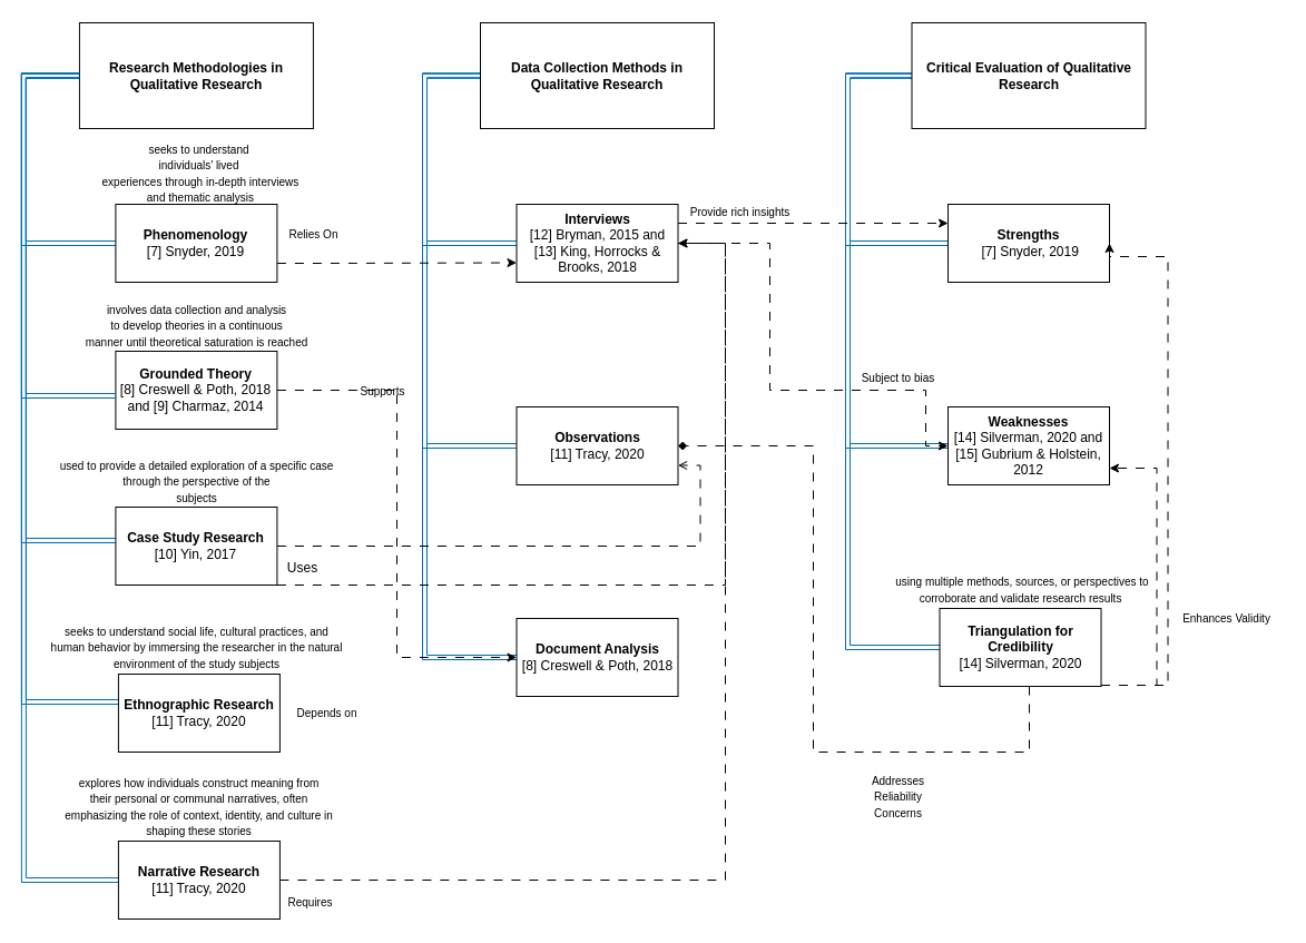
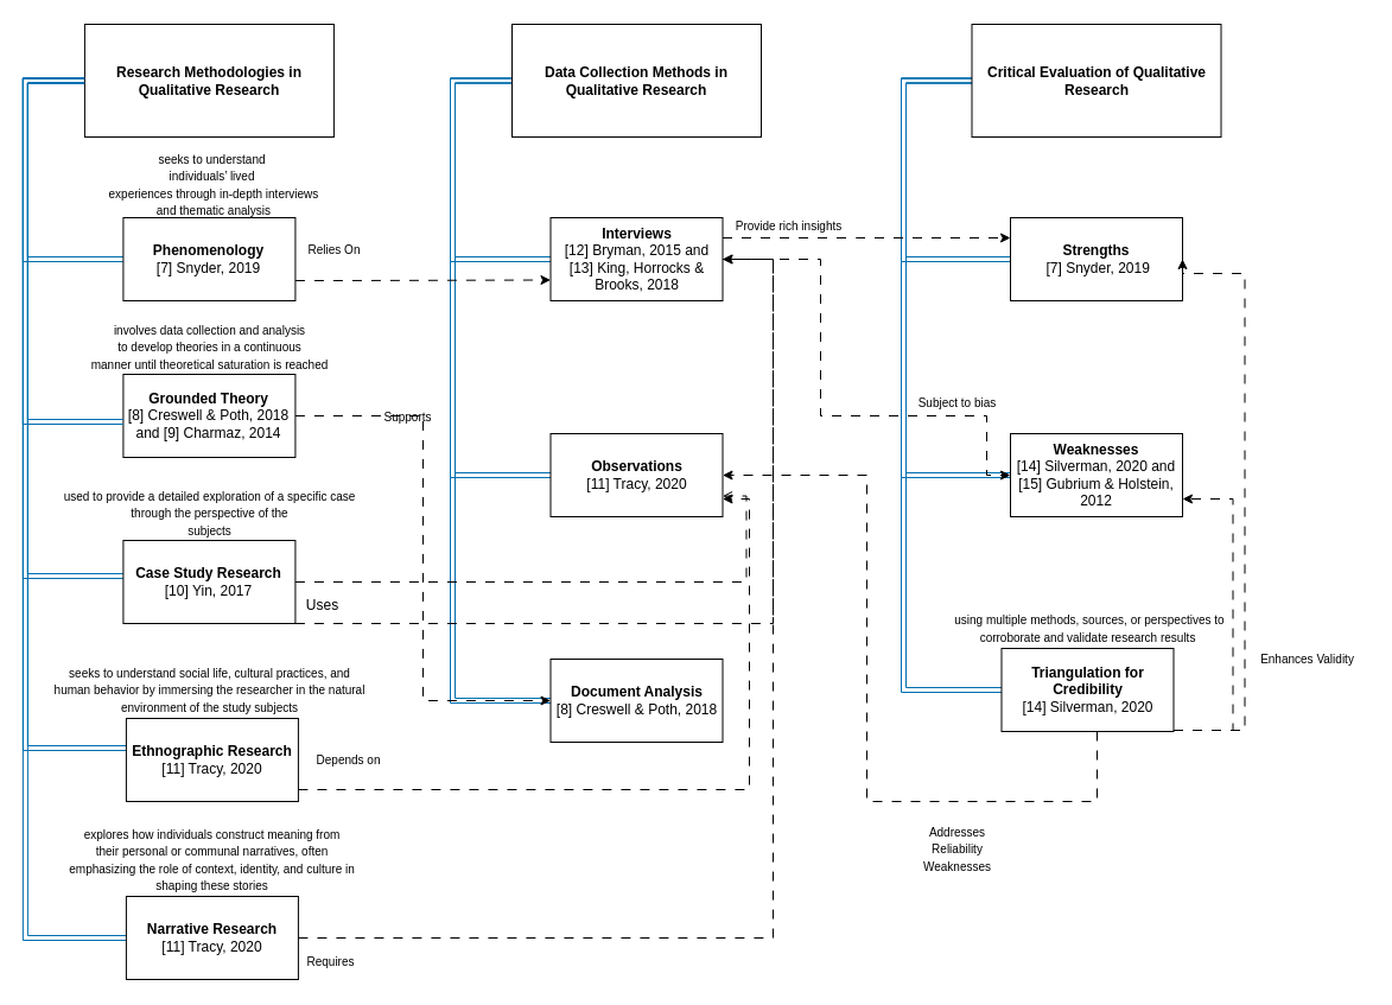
  <mxCell id="0" />
  <mxCell id="1" parent="0" />
  <mxCell id="2" style="edgeStyle=orthogonalEdgeStyle;rounded=0;orthogonalLoop=1;jettySize=auto;html=1;entryX=0;entryY=0.5;entryDx=0;entryDy=0;shape=link;fillColor=#1ba1e2;strokeColor=#006EAF;" parent="1" source="5" target="46" edge="1"><mxGeometry relative="1" as="geometry"><Array as="points"><mxPoint x="20.92" y="67" /><mxPoint x="20.92" y="218" /></Array></mxGeometry></mxCell>
  <mxCell id="3" style="edgeStyle=orthogonalEdgeStyle;rounded=0;orthogonalLoop=1;jettySize=auto;html=1;shape=link;fillColor=#1ba1e2;strokeColor=#006EAF;" parent="1" source="5" target="19" edge="1"><mxGeometry relative="1" as="geometry"><Array as="points"><mxPoint x="20.92" y="67" /><mxPoint x="20.92" y="485" /></Array></mxGeometry></mxCell>
  <mxCell id="4" style="edgeStyle=orthogonalEdgeStyle;rounded=0;orthogonalLoop=1;jettySize=auto;html=1;entryX=0;entryY=0.5;entryDx=0;entryDy=0;fillColor=#1ba1e2;strokeColor=#006EAF;shape=link;" parent="1" source="5" target="22" edge="1"><mxGeometry relative="1" as="geometry"><Array as="points"><mxPoint x="20.92" y="67" /><mxPoint x="20.92" y="790" /></Array></mxGeometry></mxCell>
  <mxCell id="5" value="&lt;span style=&quot;font-size: 12px;&quot;&gt;&lt;b&gt;Research Methodologies in Qualitative Research&lt;/b&gt;&lt;/span&gt;" style="rounded=0;whiteSpace=wrap;html=1;" parent="1" vertex="1"><mxGeometry x="70.92" y="20" width="210" height="95" as="geometry" /></mxCell>
  <mxCell id="6" style="edgeStyle=orthogonalEdgeStyle;rounded=0;orthogonalLoop=1;jettySize=auto;html=1;fillColor=#1ba1e2;strokeColor=#006EAF;shape=link;" parent="1" source="9" target="26" edge="1"><mxGeometry relative="1" as="geometry"><Array as="points"><mxPoint x="381" y="67.5" /><mxPoint x="381" y="218" /></Array></mxGeometry></mxCell>
  <mxCell id="7" style="edgeStyle=orthogonalEdgeStyle;rounded=0;orthogonalLoop=1;jettySize=auto;html=1;shape=link;fillColor=#1ba1e2;strokeColor=#006EAF;" parent="1" source="9" target="23" edge="1"><mxGeometry relative="1" as="geometry"><Array as="points"><mxPoint x="381" y="67.5" /><mxPoint x="381" y="400" /></Array></mxGeometry></mxCell>
  <mxCell id="8" style="edgeStyle=orthogonalEdgeStyle;rounded=0;orthogonalLoop=1;jettySize=auto;html=1;entryX=0;entryY=0.5;entryDx=0;entryDy=0;shape=link;fillColor=#1ba1e2;strokeColor=#006EAF;" parent="1" source="9" target="27" edge="1"><mxGeometry relative="1" as="geometry"><Array as="points"><mxPoint x="381" y="67" /><mxPoint x="381" y="590" /></Array></mxGeometry></mxCell>
  <mxCell id="9" value="&lt;b&gt;Data Collection Methods in Qualitative Research&lt;/b&gt;" style="rounded=0;whiteSpace=wrap;html=1;" parent="1" vertex="1"><mxGeometry x="431" y="20" width="210" height="95" as="geometry" /></mxCell>
  <mxCell id="10" style="edgeStyle=orthogonalEdgeStyle;rounded=0;orthogonalLoop=1;jettySize=auto;html=1;entryX=0;entryY=0.5;entryDx=0;entryDy=0;dashed=1;dashPattern=8 8;" parent="1" source="11" target="27" edge="1"><mxGeometry relative="1" as="geometry" /></mxCell>
  <mxCell id="11" value="&lt;b&gt;Grounded Theory&lt;/b&gt;&lt;div&gt;&lt;span style=&quot;&quot; data-end=&quot;680&quot; data-start=&quot;651&quot;&gt;[8] Creswell &amp;amp; Poth, 2018&lt;/span&gt; and &lt;span style=&quot;&quot; data-end=&quot;706&quot; data-start=&quot;685&quot;&gt;[9] Charmaz, 2014&lt;/span&gt;&lt;/div&gt;" style="rounded=0;whiteSpace=wrap;html=1;" parent="1" vertex="1"><mxGeometry x="103.42" y="315" width="145" height="70" as="geometry" /></mxCell>
  <mxCell id="12" style="edgeStyle=orthogonalEdgeStyle;rounded=0;orthogonalLoop=1;jettySize=auto;html=1;entryX=0;entryY=0.5;entryDx=0;entryDy=0;shape=link;fillColor=#1ba1e2;strokeColor=#006EAF;" parent="1" source="15" target="29" edge="1"><mxGeometry relative="1" as="geometry"><Array as="points"><mxPoint x="761" y="67" /><mxPoint x="761" y="218" /></Array></mxGeometry></mxCell>
  <mxCell id="13" style="edgeStyle=orthogonalEdgeStyle;rounded=0;orthogonalLoop=1;jettySize=auto;html=1;entryX=0;entryY=0.5;entryDx=0;entryDy=0;shape=link;fillColor=#1ba1e2;strokeColor=#006EAF;" parent="1" source="15" target="28" edge="1"><mxGeometry relative="1" as="geometry"><Array as="points"><mxPoint x="761" y="67" /><mxPoint x="761" y="400" /></Array></mxGeometry></mxCell>
  <mxCell id="14" style="edgeStyle=orthogonalEdgeStyle;rounded=0;orthogonalLoop=1;jettySize=auto;html=1;entryX=0;entryY=0.5;entryDx=0;entryDy=0;fillColor=#1ba1e2;strokeColor=#006EAF;shape=link;" parent="1" source="15" target="33" edge="1"><mxGeometry relative="1" as="geometry"><Array as="points"><mxPoint x="761" y="67" /><mxPoint x="761" y="581" /></Array></mxGeometry></mxCell>
  <mxCell id="15" value="&lt;b&gt;Critical Evaluation of Qualitative Research&lt;/b&gt;" style="rounded=0;whiteSpace=wrap;html=1;" parent="1" vertex="1"><mxGeometry x="818.5" y="20" width="210" height="95" as="geometry" /></mxCell>
  <mxCell id="16" style="edgeStyle=orthogonalEdgeStyle;rounded=0;orthogonalLoop=1;jettySize=auto;html=1;entryX=0;entryY=0.75;entryDx=0;entryDy=0;dashed=1;dashPattern=8 8;" parent="1" source="46" target="26" edge="1"><mxGeometry relative="1" as="geometry"><Array as="points"><mxPoint x="291" y="236" /><mxPoint x="291" y="236" /></Array></mxGeometry></mxCell>
  <mxCell id="17" style="edgeStyle=orthogonalEdgeStyle;rounded=0;orthogonalLoop=1;jettySize=auto;html=1;entryX=1;entryY=0.5;entryDx=0;entryDy=0;dashed=1;dashPattern=8 8;" parent="1" source="19" target="26" edge="1"><mxGeometry relative="1" as="geometry"><Array as="points"><mxPoint x="651" y="525" /><mxPoint x="651" y="218" /></Array></mxGeometry></mxCell>
  <mxCell id="18" style="edgeStyle=orthogonalEdgeStyle;rounded=0;orthogonalLoop=1;jettySize=auto;html=1;entryX=1;entryY=0.75;entryDx=0;entryDy=0;dashed=1;dashPattern=8 8;endArrow=open;" parent="1" source="19" target="23" edge="1"><mxGeometry relative="1" as="geometry" /></mxCell>
  <mxCell id="19" value="&lt;b&gt;Case Study Research&lt;/b&gt;&lt;div&gt;[10] Yin, 2017&lt;/div&gt;" style="rounded=0;whiteSpace=wrap;html=1;" parent="1" vertex="1"><mxGeometry x="103.42" y="455" width="145" height="70" as="geometry" /></mxCell>
+ <mxCell id="20" style="edgeStyle=orthogonalEdgeStyle;rounded=0;orthogonalLoop=1;jettySize=auto;html=1;dashed=1;dashPattern=8 8;" parent="1" source="44" target="23" edge="1"><mxGeometry relative="1" as="geometry"><Array as="points"><mxPoint x="631" y="665" /><mxPoint x="631" y="420" /></Array></mxGeometry></mxCell>
  <mxCell id="21" style="edgeStyle=orthogonalEdgeStyle;rounded=0;orthogonalLoop=1;jettySize=auto;html=1;entryX=1;entryY=0.5;entryDx=0;entryDy=0;dashed=1;dashPattern=8 8;" parent="1" source="22" target="26" edge="1"><mxGeometry relative="1" as="geometry"><Array as="points"><mxPoint x="651" y="790" /><mxPoint x="651" y="218" /></Array></mxGeometry></mxCell>
  <mxCell id="22" value="&lt;b&gt;Narrative Research&lt;/b&gt;&lt;br&gt;&lt;div style=&quot;&quot;&gt;&lt;span style=&quot;font-size: 12px;&quot;&gt;[11] Tracy, 2020&lt;/span&gt;&lt;/div&gt;" style="rounded=0;whiteSpace=wrap;html=1;" parent="1" vertex="1"><mxGeometry x="105.92" y="755" width="145" height="70" as="geometry" /></mxCell>
  <mxCell id="23" value="&lt;b&gt;Observations&lt;/b&gt;&lt;br&gt;&lt;span style=&quot;font-size: 12px;&quot;&gt;[11] Tracy, 2020&lt;/span&gt;" style="rounded=0;whiteSpace=wrap;html=1;" parent="1" vertex="1"><mxGeometry x="463.5" y="365" width="145" height="70" as="geometry" /></mxCell>
  <mxCell id="24" style="edgeStyle=orthogonalEdgeStyle;rounded=0;orthogonalLoop=1;jettySize=auto;html=1;dashed=1;dashPattern=8 8;" parent="1" source="26" target="29" edge="1"><mxGeometry relative="1" as="geometry"><Array as="points"><mxPoint x="721" y="200" /><mxPoint x="721" y="200" /></Array></mxGeometry></mxCell>
  <mxCell id="25" style="edgeStyle=orthogonalEdgeStyle;rounded=0;orthogonalLoop=1;jettySize=auto;html=1;entryX=0;entryY=0.5;entryDx=0;entryDy=0;dashed=1;dashPattern=8 8;" parent="1" source="26" target="28" edge="1"><mxGeometry relative="1" as="geometry"><Array as="points"><mxPoint x="691" y="218" /><mxPoint x="691" y="350" /><mxPoint x="831" y="350" /><mxPoint x="831" y="400" /></Array></mxGeometry></mxCell>
  <mxCell id="26" value="&lt;b&gt;Interviews&lt;/b&gt;&lt;br&gt;&lt;span style=&quot;font-size: 12px;&quot;&gt;[12] Bryman, 2015 and [13] King, Horrocks &amp;amp; Brooks, 2018&lt;/span&gt;" style="rounded=0;whiteSpace=wrap;html=1;" parent="1" vertex="1"><mxGeometry x="463.5" y="183" width="145" height="70" as="geometry" /></mxCell>
  <mxCell id="27" value="&lt;b&gt;Document Analysis&lt;/b&gt;&lt;br&gt;&lt;div style=&quot;&quot;&gt;&lt;span style=&quot;font-size: 12px;&quot;&gt;[8] Creswell &amp;amp; Poth, 2018&lt;/span&gt;&lt;/div&gt;" style="rounded=0;whiteSpace=wrap;html=1;" parent="1" vertex="1"><mxGeometry x="463.5" y="555" width="145" height="70" as="geometry" /></mxCell>
  <mxCell id="28" value="&lt;b style=&quot;font-size: 12px;&quot;&gt;Weaknesses&lt;br&gt;&lt;/b&gt;&lt;span style=&quot;font-size: 12px;&quot;&gt;[14] Silverman, 2020 and [15] Gubrium &amp;amp; Holstein, 2012&lt;/span&gt;" style="rounded=0;whiteSpace=wrap;html=1;" parent="1" vertex="1"><mxGeometry x="851" y="365" width="145" height="70" as="geometry" /></mxCell>
  <mxCell id="29" value="&lt;b&gt;Strengths&lt;/b&gt;&lt;br&gt;&lt;span style=&quot;font-size: 12px;&quot;&gt;&amp;nbsp;[7] Snyder, 2019&lt;/span&gt;" style="rounded=0;whiteSpace=wrap;html=1;" parent="1" vertex="1"><mxGeometry x="851" y="183" width="145" height="70" as="geometry" /></mxCell>
  <mxCell id="30" style="edgeStyle=orthogonalEdgeStyle;rounded=0;orthogonalLoop=1;jettySize=auto;html=1;entryX=1;entryY=0.5;entryDx=0;entryDy=0;dashed=1;dashPattern=8 8;" parent="1" source="33" target="29" edge="1"><mxGeometry relative="1" as="geometry"><Array as="points"><mxPoint x="1048.5" y="615" /><mxPoint x="1048.5" y="230" /></Array></mxGeometry></mxCell>
  <mxCell id="31" style="edgeStyle=orthogonalEdgeStyle;rounded=0;orthogonalLoop=1;jettySize=auto;html=1;dashed=1;dashPattern=8 8;" parent="1" source="33" target="28" edge="1"><mxGeometry relative="1" as="geometry"><mxPoint x="996.5" y="345" as="targetPoint" /><Array as="points"><mxPoint x="1038.5" y="615" /><mxPoint x="1038.5" y="420" /></Array></mxGeometry></mxCell>
- <mxCell id="32" style="edgeStyle=orthogonalEdgeStyle;rounded=0;orthogonalLoop=1;jettySize=auto;html=1;entryX=1;entryY=0.5;entryDx=0;entryDy=0;dashed=1;dashPattern=8 8;endArrow=diamond;" parent="1" source="33" target="23" edge="1"><mxGeometry relative="1" as="geometry"><Array as="points"><mxPoint x="924" y="675" /><mxPoint x="730" y="675" /><mxPoint x="730" y="400" /></Array></mxGeometry></mxCell>
+ <mxCell id="32" style="edgeStyle=orthogonalEdgeStyle;rounded=0;orthogonalLoop=1;jettySize=auto;html=1;entryX=1;entryY=0.5;entryDx=0;entryDy=0;dashed=1;dashPattern=8 8;" parent="1" source="33" target="23" edge="1"><mxGeometry relative="1" as="geometry"><Array as="points"><mxPoint x="924" y="675" /><mxPoint x="730" y="675" /><mxPoint x="730" y="400" /></Array></mxGeometry></mxCell>
  <mxCell id="33" value="&lt;b&gt;Triangulation for Credibility&lt;/b&gt;&lt;br&gt;&lt;div style=&quot;&quot;&gt;[14] Silverman, 2020&lt;/div&gt;" style="rounded=0;whiteSpace=wrap;html=1;" parent="1" vertex="1"><mxGeometry x="843.5" y="546" width="145" height="70" as="geometry" /></mxCell>
  <mxCell id="34" value="&lt;font style=&quot;font-size: 10px;&quot;&gt;Relies On&lt;/font&gt;" style="text;html=1;align=center;verticalAlign=middle;resizable=0;points=[];autosize=1;strokeColor=none;fillColor=none;" parent="1" vertex="1"><mxGeometry x="245.92" y="195" width="70" height="30" as="geometry" /></mxCell>
  <mxCell id="35" value="&lt;font style=&quot;font-size: 10px;&quot;&gt;Supports&lt;/font&gt;" style="text;html=1;align=center;verticalAlign=middle;resizable=0;points=[];autosize=1;strokeColor=none;fillColor=none;" parent="1" vertex="1"><mxGeometry x="313.42" y="336" width="60" height="30" as="geometry" /></mxCell>
  <mxCell id="36" value="Uses" style="text;html=1;align=center;verticalAlign=middle;resizable=0;points=[];autosize=1;strokeColor=none;fillColor=none;" parent="1" vertex="1"><mxGeometry x="245.92" y="495" width="50" height="30" as="geometry" /></mxCell>
  <mxCell id="37" value="&lt;font style=&quot;font-size: 10px;&quot;&gt;Depends on&lt;/font&gt;" style="text;html=1;align=center;verticalAlign=middle;resizable=0;points=[];autosize=1;strokeColor=none;fillColor=none;" parent="1" vertex="1"><mxGeometry x="253.42" y="625" width="80" height="30" as="geometry" /></mxCell>
  <mxCell id="38" value="&lt;font style=&quot;font-size: 10px;&quot;&gt;Requires&lt;/font&gt;" style="text;html=1;align=center;verticalAlign=middle;resizable=0;points=[];autosize=1;strokeColor=none;fillColor=none;" parent="1" vertex="1"><mxGeometry x="248.42" y="795" width="60" height="30" as="geometry" /></mxCell>
  <mxCell id="39" value="&lt;font style=&quot;font-size: 10px;&quot;&gt;Subject to bias&lt;/font&gt;" style="text;html=1;align=center;verticalAlign=middle;resizable=0;points=[];autosize=1;strokeColor=none;fillColor=none;" parent="1" vertex="1"><mxGeometry x="761" y="324" width="90" height="30" as="geometry" /></mxCell>
  <mxCell id="40" value="&lt;font style=&quot;font-size: 10px;&quot;&gt;Provide rich insights&lt;/font&gt;" style="text;html=1;align=center;verticalAlign=middle;resizable=0;points=[];autosize=1;strokeColor=none;fillColor=none;" parent="1" vertex="1"><mxGeometry x="608.5" y="175" width="110" height="30" as="geometry" /></mxCell>
  <mxCell id="41" value="&lt;font style=&quot;font-size: 10px;&quot;&gt;Enhances Validity&lt;/font&gt;" style="text;html=1;align=center;verticalAlign=middle;resizable=0;points=[];autosize=1;strokeColor=none;fillColor=none;" parent="1" vertex="1"><mxGeometry x="1051" y="540" width="100" height="30" as="geometry" /></mxCell>
- <mxCell id="42" value="&lt;font style=&quot;font-size: 10px;&quot;&gt;Addresses&lt;br&gt;Reliability&lt;br&gt;Concerns&lt;/font&gt;" style="text;html=1;align=center;verticalAlign=middle;resizable=0;points=[];autosize=1;strokeColor=none;fillColor=none;" parent="1" vertex="1"><mxGeometry x="771" y="685" width="70" height="60" as="geometry" /></mxCell>
+ <mxCell id="42" value="&lt;font style=&quot;font-size: 10px;&quot;&gt;Addresses&lt;br&gt;Reliability&lt;br&gt;Weaknesses&lt;/font&gt;" style="text;html=1;align=center;verticalAlign=middle;resizable=0;points=[];autosize=1;strokeColor=none;fillColor=none;" parent="1" vertex="1"><mxGeometry x="771" y="685" width="70" height="60" as="geometry" /></mxCell>
  <mxCell id="43" value="" style="edgeStyle=orthogonalEdgeStyle;rounded=0;orthogonalLoop=1;jettySize=auto;html=1;fillColor=#1ba1e2;strokeColor=#006EAF;shape=link;" parent="1" source="5" target="44" edge="1"><mxGeometry relative="1" as="geometry"><mxPoint x="70.92" y="67" as="sourcePoint" /><mxPoint x="175.92" y="755" as="targetPoint" /><Array as="points"><mxPoint x="20.92" y="67" /><mxPoint x="20.92" y="630" /></Array></mxGeometry></mxCell>
  <mxCell id="44" value="&lt;p class=&quot;&quot; data-end=&quot;898&quot; data-start=&quot;871&quot;&gt;&lt;strong data-end=&quot;896&quot; data-start=&quot;871&quot;&gt;Ethnographic Research&lt;br&gt;&lt;/strong&gt;&lt;span style=&quot;background-color: transparent; color: light-dark(rgb(0, 0, 0), rgb(255, 255, 255));&quot;&gt;[11] Tracy, 2020&lt;/span&gt;&lt;/p&gt;" style="rounded=0;whiteSpace=wrap;html=1;" parent="1" vertex="1"><mxGeometry x="105.92" y="605" width="145" height="70" as="geometry" /></mxCell>
  <mxCell id="45" value="" style="edgeStyle=orthogonalEdgeStyle;rounded=0;orthogonalLoop=1;jettySize=auto;html=1;fillColor=#1ba1e2;strokeColor=#006EAF;shape=link;" parent="1" source="5" target="11" edge="1"><mxGeometry relative="1" as="geometry"><mxPoint x="70.92" y="67" as="sourcePoint" /><mxPoint x="180.92" y="335" as="targetPoint" /><Array as="points"><mxPoint x="20.92" y="67" /><mxPoint x="20.92" y="355" /></Array></mxGeometry></mxCell>
  <mxCell id="46" value="&lt;b&gt;Phenomenology&lt;/b&gt;&lt;div&gt;[7] Snyder, 2019&lt;/div&gt;" style="rounded=0;whiteSpace=wrap;html=1;" parent="1" vertex="1"><mxGeometry x="103.42" y="183" width="145" height="70" as="geometry" /></mxCell>
  <mxCell id="47" value="&lt;font style=&quot;font-size: 10px;&quot;&gt;seeks to understand&lt;br&gt;individuals’ lived&lt;br&gt;&amp;nbsp;experiences through in-depth interviews&lt;br&gt;&amp;nbsp;and thematic analysis&lt;/font&gt;" style="text;html=1;align=center;verticalAlign=middle;resizable=0;points=[];autosize=1;strokeColor=none;fillColor=none;" parent="1" vertex="1"><mxGeometry x="78.42" y="120" width="200" height="70" as="geometry" /></mxCell>
  <mxCell id="48" value="&lt;font style=&quot;font-size: 10px;&quot;&gt;involves data collection and analysis &lt;br&gt;to develop theories in a continuous&lt;br&gt;manner until theoretical saturation is reached&lt;/font&gt;" style="text;html=1;align=center;verticalAlign=middle;resizable=0;points=[];autosize=1;strokeColor=none;fillColor=none;" parent="1" vertex="1"><mxGeometry x="65.92" y="262" width="220" height="60" as="geometry" /></mxCell>
  <mxCell id="49" value="&lt;div&gt;&lt;span style=&quot;font-size: 10px;&quot;&gt;used to provide a detailed exploration of a specific case &lt;br&gt;through the perspective of the&lt;/span&gt;&lt;/div&gt;&lt;div&gt;&lt;span style=&quot;font-size: 10px;&quot;&gt;subjects&lt;/span&gt;&lt;/div&gt;" style="text;html=1;align=center;verticalAlign=middle;resizable=0;points=[];autosize=1;strokeColor=none;fillColor=none;" parent="1" vertex="1"><mxGeometry x="40.92" y="402" width="270" height="60" as="geometry" /></mxCell>
  <mxCell id="50" value="&lt;div&gt;&lt;span style=&quot;font-size: 10px;&quot;&gt;seeks to understand social life, cultural practices, and &lt;br&gt;human behavior by immersing the researcher in the natural&lt;/span&gt;&lt;/div&gt;&lt;div&gt;&lt;span style=&quot;font-size: 10px;&quot;&gt;environment of the study subjects&lt;/span&gt;&lt;/div&gt;" style="text;html=1;align=center;verticalAlign=middle;resizable=0;points=[];autosize=1;strokeColor=none;fillColor=none;" parent="1" vertex="1"><mxGeometry x="30.92" y="551" width="290" height="60" as="geometry" /></mxCell>
  <mxCell id="51" value="&lt;div&gt;&lt;span style=&quot;font-size: 10px;&quot;&gt;explores how individuals construct&amp;nbsp;&lt;/span&gt;&lt;span style=&quot;font-size: 10px; background-color: transparent; color: light-dark(rgb(0, 0, 0), rgb(255, 255, 255));&quot;&gt;meaning from&lt;br&gt;their personal or communal narratives, often&lt;/span&gt;&lt;/div&gt;&lt;div&gt;&lt;span style=&quot;font-size: 10px;&quot;&gt;emphasizing the role of context, identity, and culture in&lt;/span&gt;&lt;/div&gt;&lt;div&gt;&lt;span style=&quot;font-size: 10px;&quot;&gt;shaping these stories&lt;/span&gt;&lt;/div&gt;" style="text;html=1;align=center;verticalAlign=middle;resizable=0;points=[];autosize=1;strokeColor=none;fillColor=none;" parent="1" vertex="1"><mxGeometry x="48.42" y="689" width="260" height="70" as="geometry" /></mxCell>
  <mxCell id="52" value="&lt;span style=&quot;font-size: 10px;&quot;&gt;&amp;nbsp;using multiple methods, sources, or perspectives to&lt;br&gt;corroborate and validate research results&lt;/span&gt;" style="text;html=1;align=center;verticalAlign=middle;resizable=0;points=[];autosize=1;strokeColor=none;fillColor=none;" vertex="1" parent="1"><mxGeometry x="791" y="509" width="250" height="40" as="geometry" /></mxCell>
